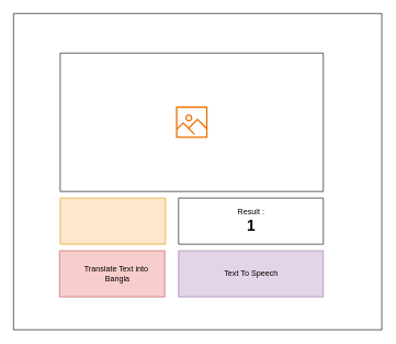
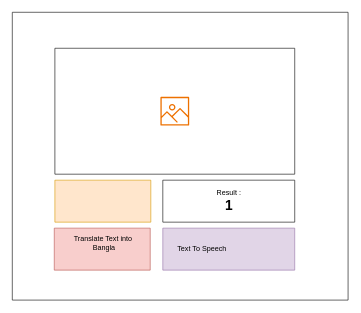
  <mxCell id="0" />
  <mxCell id="1" parent="0" />
  <mxCell id="2" value="" style="verticalLabelPosition=bottom;verticalAlign=top;html=1;shape=mxgraph.basic.rect;fillColor2=none;strokeWidth=1;size=20;indent=5;" vertex="1" parent="1"><mxGeometry x="91" y="80" width="400" height="210" as="geometry" /></mxCell>
  <mxCell id="3" value="" style="verticalLabelPosition=bottom;verticalAlign=top;html=1;shape=mxgraph.basic.rect;fillColor2=none;strokeWidth=1;size=20;indent=5;fillColor=#ffe6cc;strokeColor=#d79b00;" vertex="1" parent="1"><mxGeometry x="91" y="300" width="160" height="70" as="geometry" /></mxCell>
  <mxCell id="4" value="" style="verticalLabelPosition=bottom;verticalAlign=top;html=1;shape=mxgraph.basic.rect;fillColor2=none;strokeWidth=1;size=20;indent=5;" vertex="1" parent="1"><mxGeometry x="271" y="300" width="220" height="70" as="geometry" /></mxCell>
  <mxCell id="5" value="Result : &lt;br&gt;&lt;b&gt;&lt;font style=&quot;font-size: 23px;&quot;&gt;1&lt;/font&gt;&lt;/b&gt;" style="text;html=1;align=center;verticalAlign=middle;resizable=0;points=[];autosize=1;strokeColor=none;fillColor=none;" vertex="1" parent="1"><mxGeometry x="351" y="305" width="60" height="60" as="geometry" /></mxCell>
  <mxCell id="6" value="" style="verticalLabelPosition=bottom;verticalAlign=top;html=1;shape=mxgraph.basic.rect;fillColor2=none;strokeWidth=1;size=20;indent=5;fillColor=#f8cecc;strokeColor=#b85450;" vertex="1" parent="1"><mxGeometry x="90" y="380" width="160" height="70" as="geometry" /></mxCell>
  <mxCell id="7" value="" style="verticalLabelPosition=bottom;verticalAlign=top;html=1;shape=mxgraph.basic.rect;fillColor2=none;strokeWidth=1;size=20;indent=5;fillColor=#e1d5e7;strokeColor=#9673a6;" vertex="1" parent="1"><mxGeometry x="271" y="380" width="220" height="70" as="geometry" /></mxCell>
- <mxCell id="8" value="&lt;div&gt;Translate Text into&lt;/div&gt;&lt;div&gt;&amp;nbsp;Bangla&lt;/div&gt;" style="text;html=1;align=center;verticalAlign=middle;resizable=0;points=[];autosize=1;strokeColor=none;fillColor=none;" vertex="1" parent="1"><mxGeometry x="116" y="395" width="120" height="40" as="geometry" /></mxCell>
- <mxCell id="9" value="Text To Speech" style="text;html=1;align=center;verticalAlign=middle;resizable=0;points=[];autosize=1;strokeColor=none;fillColor=none;" vertex="1" parent="1"><mxGeometry x="326" y="400" width="110" height="30" as="geometry" /></mxCell>
+ <mxCell id="8" value="&lt;div&gt;Translate Text into&lt;/div&gt;&lt;div&gt;&amp;nbsp;Bangla&lt;/div&gt;" style="text;html=1;align=center;verticalAlign=middle;resizable=0;points=[];autosize=1;strokeColor=none;fillColor=none;" vertex="1" parent="1"><mxGeometry x="111" y="385" width="120" height="40" as="geometry" /></mxCell>
+ <mxCell id="9" value="Text To Speech" style="text;html=1;align=center;verticalAlign=middle;resizable=0;points=[];autosize=1;strokeColor=none;fillColor=none;" vertex="1" parent="1"><mxGeometry x="281" y="400" width="110" height="30" as="geometry" /></mxCell>
  <mxCell id="10" value="" style="sketch=0;outlineConnect=0;fontColor=#232F3E;gradientColor=none;fillColor=#ED7100;strokeColor=none;dashed=0;verticalLabelPosition=bottom;verticalAlign=top;align=center;html=1;fontSize=12;fontStyle=0;aspect=fixed;pointerEvents=1;shape=mxgraph.aws4.container_registry_image;" vertex="1" parent="1"><mxGeometry x="267" y="161" width="48" height="48" as="geometry" /></mxCell>
  <mxCell id="11" value="" style="swimlane;startSize=0;" vertex="1" parent="1"><mxGeometry x="20" y="20" width="560" height="480" as="geometry" /></mxCell>
